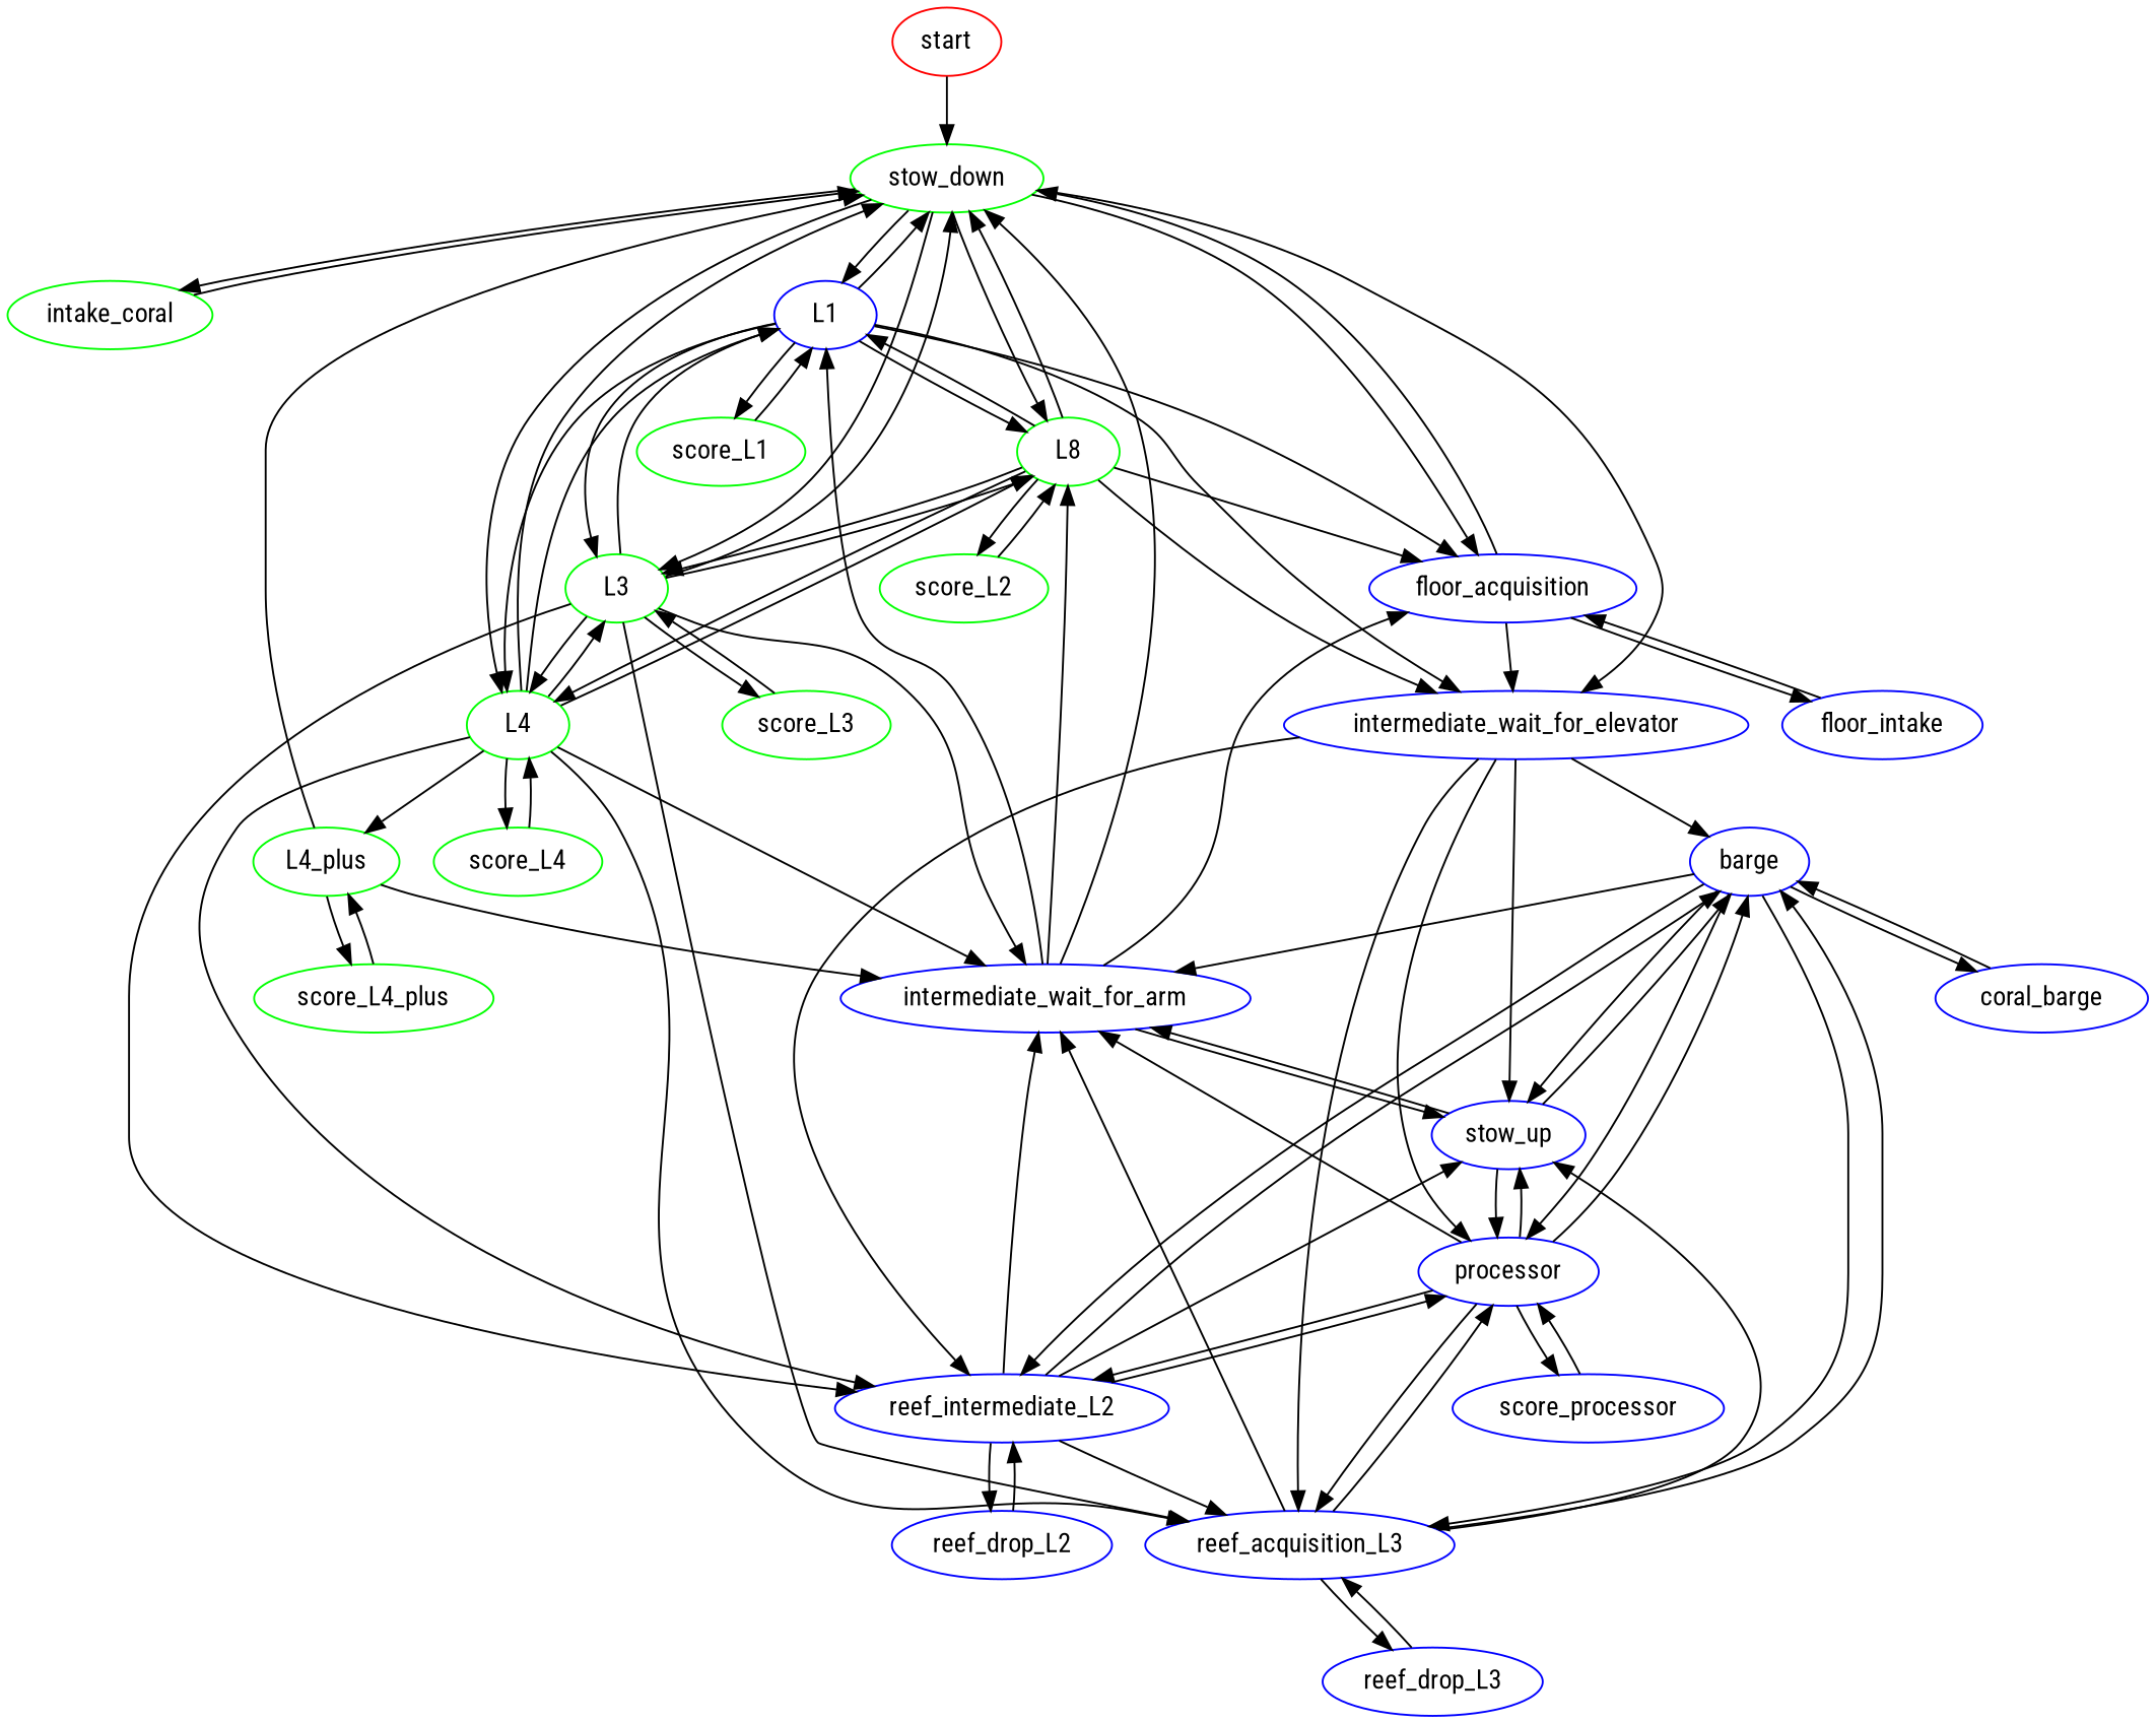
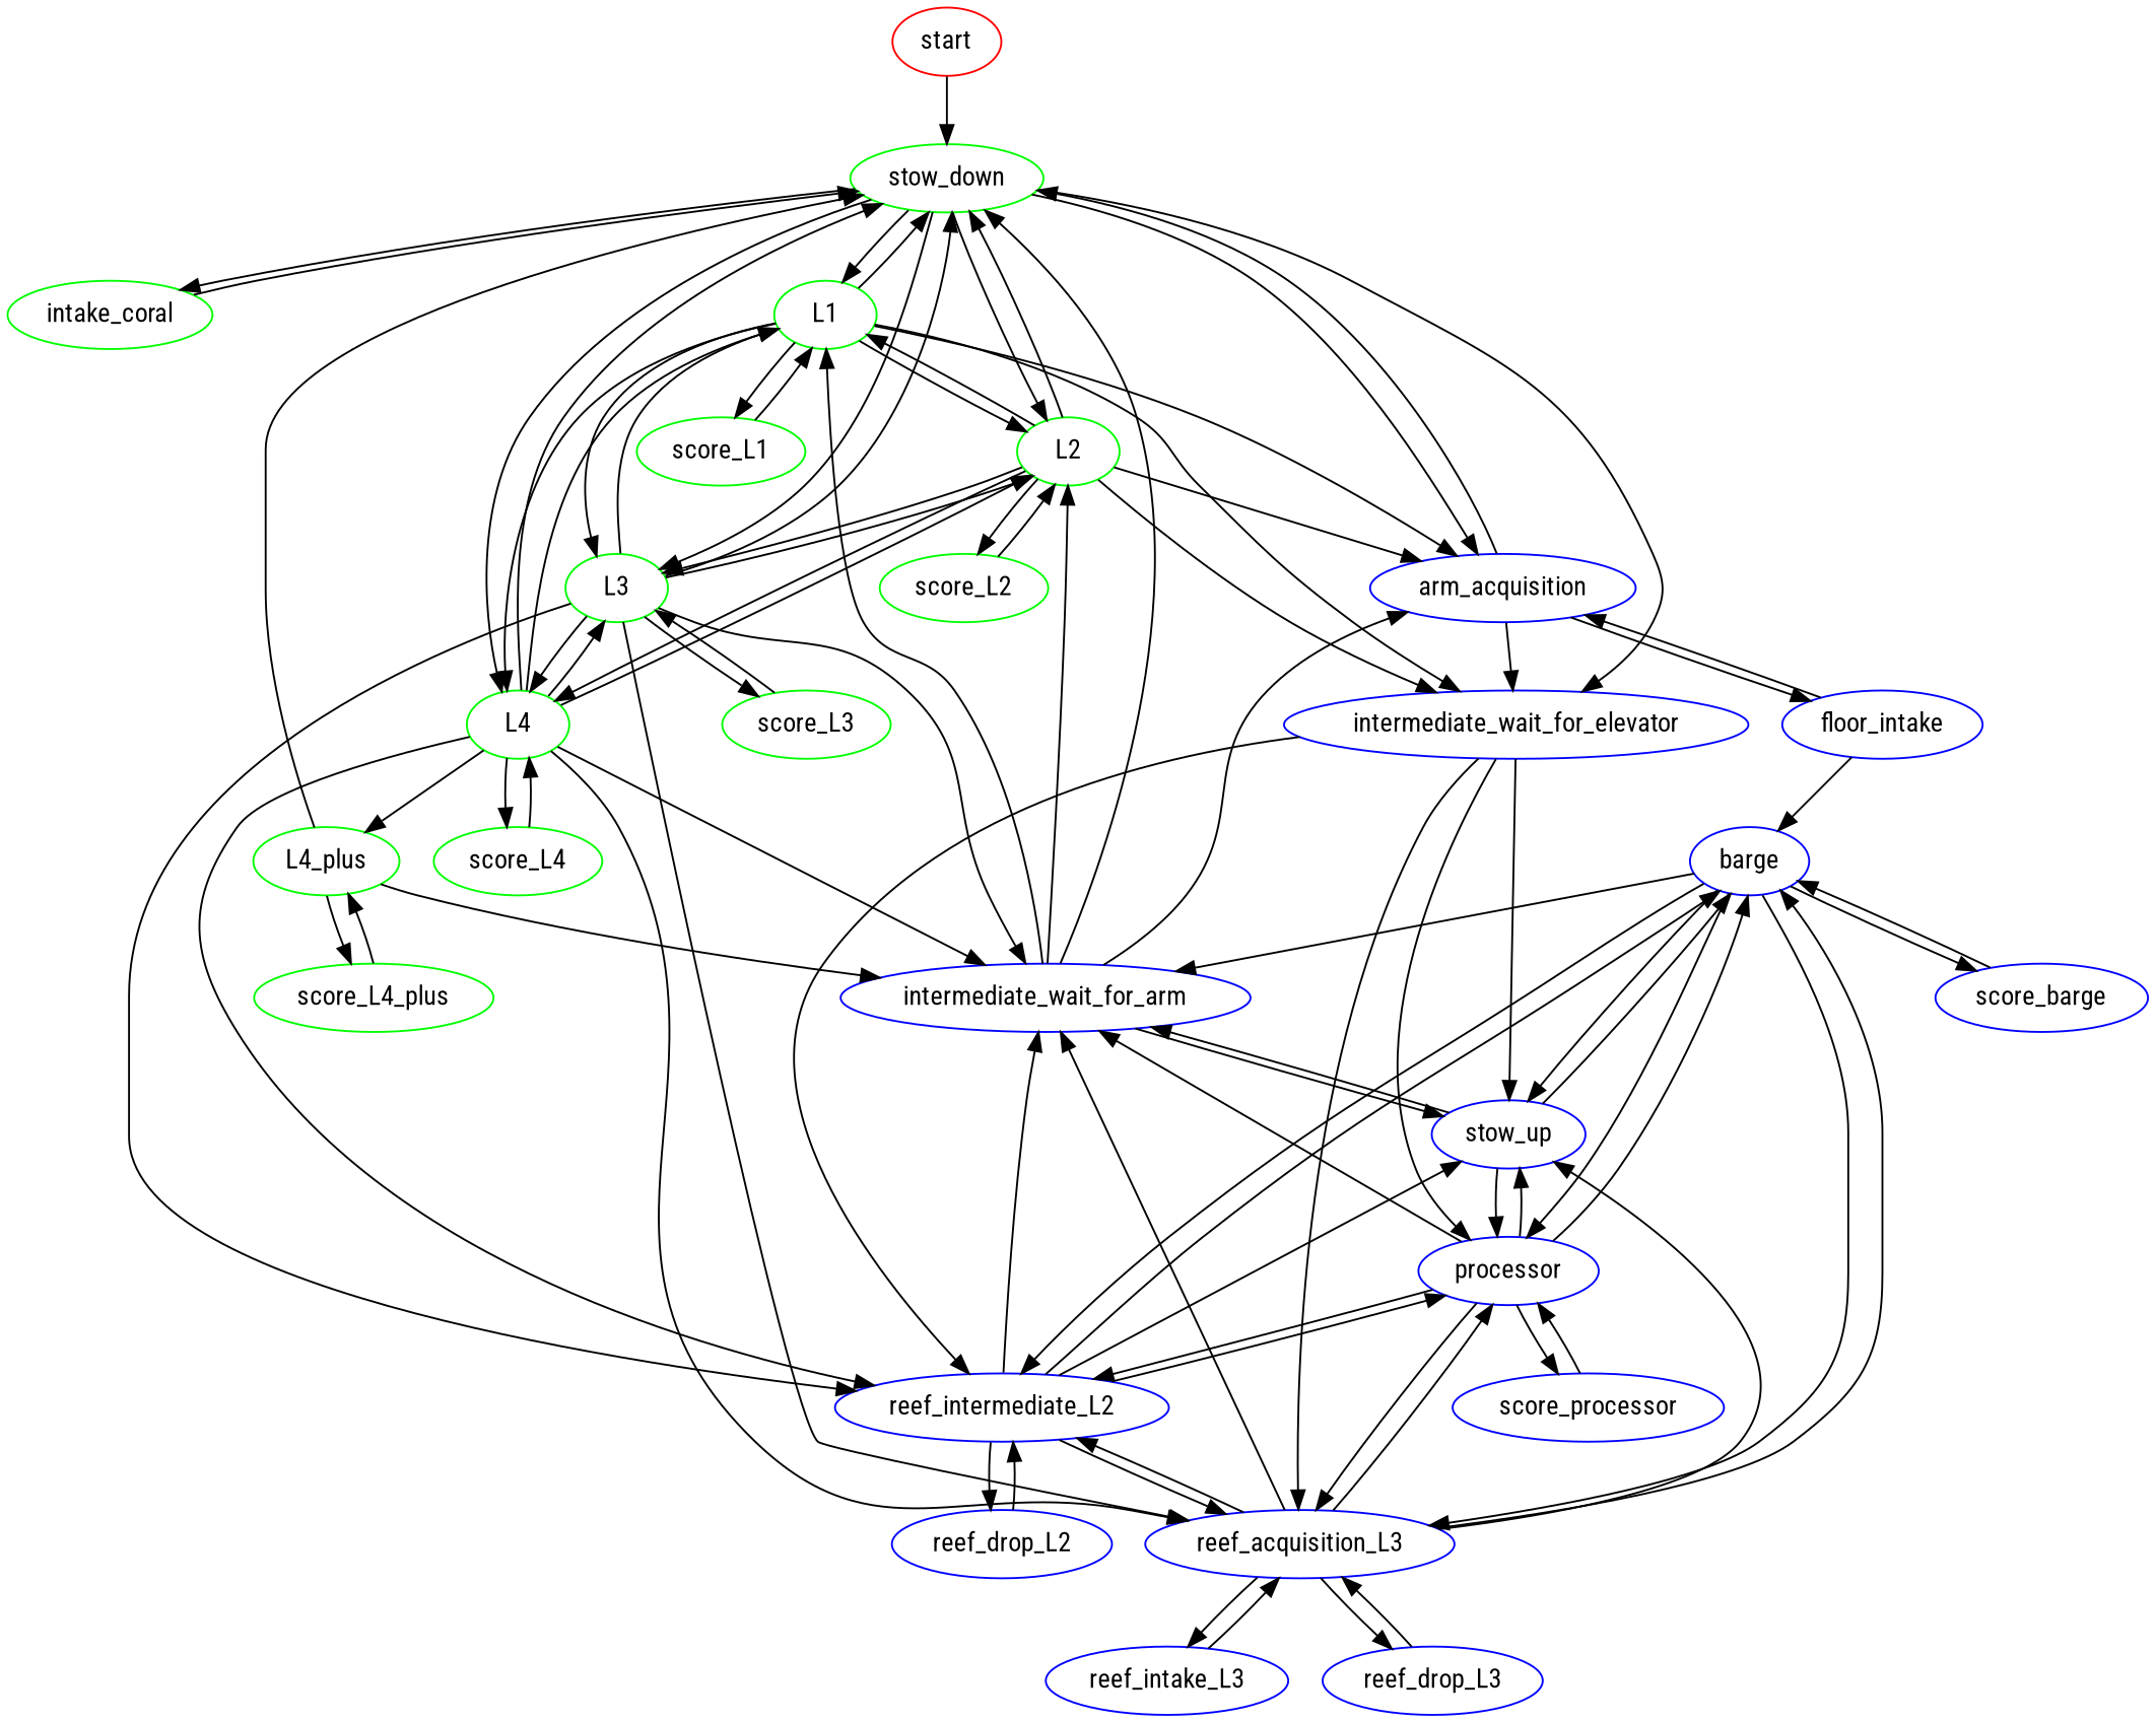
  digraph {
    fontname="Roboto Condensed"
    node [color=blue fontname="Roboto Condensed"]
    edge [fontname="Roboto Condensed"]
    start [color=red]
    stow_down [color=green]
    intake_coral [color=green]
-   L1
-   L2 [color=green label=L8]
+   L1 [color=green]
+   L2 [color=green]
    L3 [color=green]
    L4 [color=green]
    intermediate_wait_for_elevator
-   floor_acquisition
+   floor_acquisition [label=arm_acquisition]
    score_L1 [color=green]
    score_L2 [color=green]
    score_L3 [color=green]
    intermediate_wait_for_arm
    n14 [label=reef_intermediate_L2]
    reef_acquisition_L3
    L4_plus [color=green]
    score_L4 [color=green]
    stow_up
    barge
    processor
    floor_intake
    reef_drop_L2
+   reef_intake_L3
    reef_drop_L3
    score_L4_plus [color=green]
-   score_barge [label=coral_barge]
+   score_barge
    score_processor
    start -> stow_down
    stow_down -> intake_coral
    stow_down -> L1
    stow_down -> L2
    stow_down -> L3
    stow_down -> L4
    stow_down -> intermediate_wait_for_elevator
    stow_down -> floor_acquisition
    intake_coral -> stow_down
    L1 -> stow_down
    L1 -> L2
    L1 -> L3
    L1 -> L4
    L1 -> intermediate_wait_for_elevator
    L1 -> floor_acquisition
    L1 -> score_L1
    L2 -> stow_down
    L2 -> L1
    L2 -> L3
    L2 -> L4
    L2 -> intermediate_wait_for_elevator
    L2 -> floor_acquisition
    L2 -> score_L2
    L3 -> stow_down
    L3 -> L1
    L3 -> L2
    L3 -> L4
    L3 -> score_L3
    L3 -> intermediate_wait_for_arm
    L3 -> n14
    L3 -> reef_acquisition_L3
    L4 -> stow_down
    L4 -> L1
    L4 -> L2
    L4 -> L3
    L4 -> intermediate_wait_for_arm
    L4 -> n14
    L4 -> reef_acquisition_L3
    L4 -> L4_plus
    L4 -> score_L4
    intermediate_wait_for_elevator -> n14
    intermediate_wait_for_elevator -> reef_acquisition_L3
    intermediate_wait_for_elevator -> stow_up
-   intermediate_wait_for_elevator -> barge
+   floor_intake -> barge
    intermediate_wait_for_elevator -> processor
    floor_acquisition -> stow_down
    floor_acquisition -> intermediate_wait_for_elevator
    floor_acquisition -> floor_intake
    score_L1 -> L1
    score_L2 -> L2
    score_L3 -> L3
    intermediate_wait_for_arm -> stow_down
    intermediate_wait_for_arm -> L1
    intermediate_wait_for_arm -> L2
    intermediate_wait_for_arm -> floor_acquisition
    intermediate_wait_for_arm -> stow_up
    n14 -> intermediate_wait_for_arm
    n14 -> reef_acquisition_L3
    n14 -> stow_up
    n14 -> barge
    n14 -> processor
    n14 -> reef_drop_L2
    reef_acquisition_L3 -> intermediate_wait_for_arm
+   reef_acquisition_L3 -> n14
    reef_acquisition_L3 -> stow_up
    reef_acquisition_L3 -> barge
    reef_acquisition_L3 -> processor
+   reef_acquisition_L3 -> reef_intake_L3
    reef_acquisition_L3 -> reef_drop_L3
    L4_plus -> stow_down
    L4_plus -> intermediate_wait_for_arm
    L4_plus -> score_L4_plus
    score_L4 -> L4
    stow_up -> intermediate_wait_for_arm
    stow_up -> barge
    stow_up -> processor
    barge -> intermediate_wait_for_arm
    barge -> n14
    barge -> reef_acquisition_L3
    barge -> stow_up
    barge -> processor
    barge -> score_barge
    processor -> intermediate_wait_for_arm
    processor -> n14
    processor -> reef_acquisition_L3
    processor -> stow_up
    processor -> barge
    processor -> score_processor
    floor_intake -> floor_acquisition
    reef_drop_L2 -> n14
+   reef_intake_L3 -> reef_acquisition_L3
    reef_drop_L3 -> reef_acquisition_L3
    score_L4_plus -> L4_plus
    score_barge -> barge
    score_processor -> processor
  }
